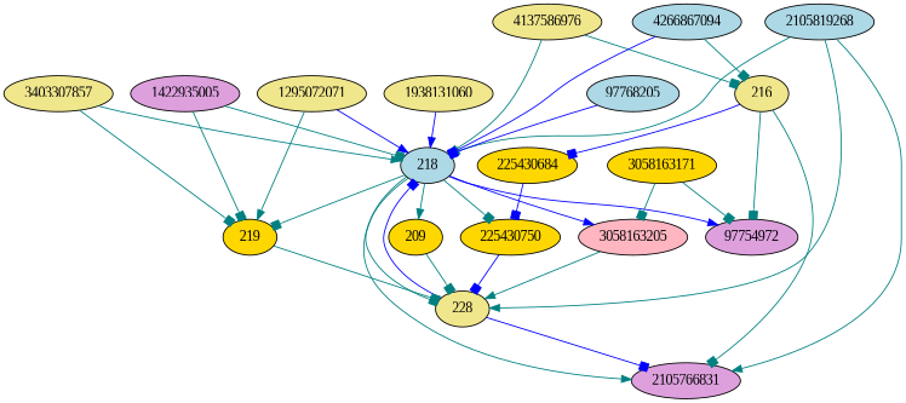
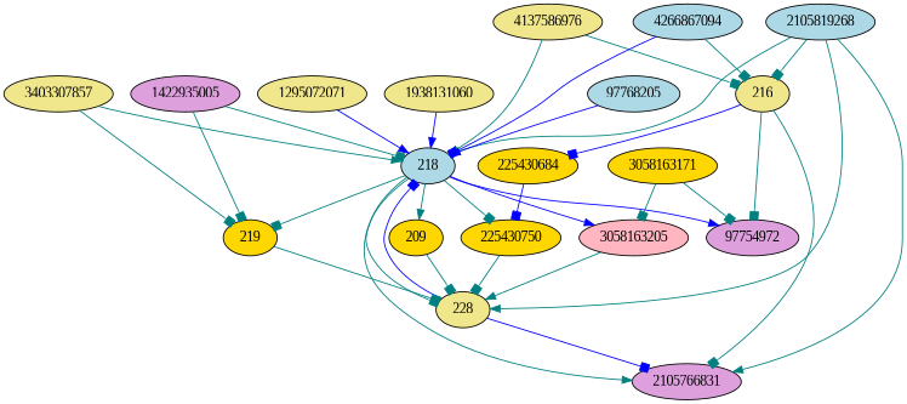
  strict digraph {
    fontname="Liberation Serif"
    node [fillcolor=khaki fontname="Liberation Serif" style=filled]
    edge [arrowhead=box color=teal fontname="Liberation Serif"]
    218 [fillcolor=lightblue]
    4137586976
    216
    n4 [fillcolor=lightpink label=3058163205]
    n5 [label=228]
    2105766831 [fillcolor=plum]
    219 [fillcolor=gold]
    225430750 [fillcolor=gold]
    209 [fillcolor=gold]
    97754972 [fillcolor=plum]
    3058163171 [fillcolor=gold]
    2105819268 [fillcolor=lightblue]
    225430684 [fillcolor=gold]
    97768205 [fillcolor=lightblue]
    n15 [label=1295072071]
    3403307857
    1938131060
    4266867094 [fillcolor=lightblue]
    1422935005 [fillcolor=plum]
    218 -> n4 [arrowhead=normal color=blue]
    218 -> n5
    218 -> 2105766831 [arrowhead=normal]
    218 -> 219
    218 -> 225430750
    218 -> 209 [arrowhead=normal]
    218 -> 97754972 [arrowhead=normal color=blue]
    4137586976 -> 218 [arrowhead=normal]
    4137586976 -> 216
    216 -> 2105766831
    216 -> 97754972
    216 -> 225430684 [color=blue]
    n4 -> n5 [arrowhead=normal]
    n5 -> 218 [color=blue]
    n5 -> 2105766831 [color=blue]
    219 -> n5
-   225430750 -> n5 [color=blue]
+   225430750 -> n5
    209 -> n5
    3058163171 -> n4
    3058163171 -> 97754972
    2105819268 -> 218 [arrowhead=normal]
+   2105819268 -> 216
    2105819268 -> n5 [arrowhead=normal]
    2105819268 -> 2105766831 [arrowhead=normal]
    225430684 -> 225430750 [color=blue]
-   97768205 -> 218 [color=blue]
+   97768205 -> 218 [arrowhead=normal color=blue]
    n15 -> 218 [arrowhead=normal color=blue]
-   n15 -> 219 [arrowhead=normal]
    3403307857 -> 218 [arrowhead=normal]
    3403307857 -> 219
    1938131060 -> 218 [arrowhead=normal color=blue]
    4266867094 -> 218 [color=blue]
    4266867094 -> 216
    1422935005 -> 218
    1422935005 -> 219
  }
